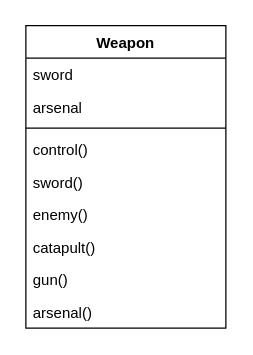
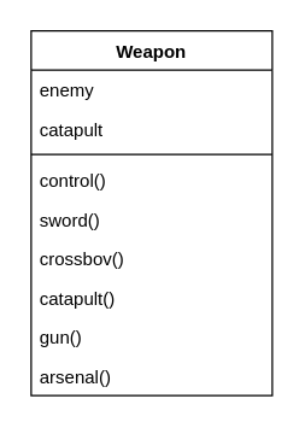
  <mxCell id="0" />
  <mxCell id="1" parent="0" />
  <mxCell id="2" value="Weapon" style="swimlane;fontStyle=1;align=center;verticalAlign=top;childLayout=stackLayout;horizontal=1;startSize=26;horizontalStack=0;resizeParent=1;resizeParentMax=0;resizeLast=0;collapsible=1;marginBottom=0;whiteSpace=wrap;html=1;" vertex="1" parent="1"><mxGeometry x="20" y="20" width="160" height="242" as="geometry" /></mxCell>
- <mxCell id="3" value="sword" style="text;strokeColor=none;fillColor=none;align=left;verticalAlign=top;spacingLeft=4;spacingRight=4;overflow=hidden;rotatable=0;points=[[0,0.5],[1,0.5]];portConstraint=eastwest;whiteSpace=wrap;html=1;" vertex="1" parent="2"><mxGeometry y="26" width="160" height="26" as="geometry" /></mxCell>
- <mxCell id="4" value="arsenal" style="text;strokeColor=none;fillColor=none;align=left;verticalAlign=top;spacingLeft=4;spacingRight=4;overflow=hidden;rotatable=0;points=[[0,0.5],[1,0.5]];portConstraint=eastwest;whiteSpace=wrap;html=1;" vertex="1" parent="2"><mxGeometry y="52" width="160" height="26" as="geometry" /></mxCell>
+ <mxCell id="3" value="enemy" style="text;strokeColor=none;fillColor=none;align=left;verticalAlign=top;spacingLeft=4;spacingRight=4;overflow=hidden;rotatable=0;points=[[0,0.5],[1,0.5]];portConstraint=eastwest;whiteSpace=wrap;html=1;" vertex="1" parent="2"><mxGeometry y="26" width="160" height="26" as="geometry" /></mxCell>
+ <mxCell id="4" value="catapult" style="text;strokeColor=none;fillColor=none;align=left;verticalAlign=top;spacingLeft=4;spacingRight=4;overflow=hidden;rotatable=0;points=[[0,0.5],[1,0.5]];portConstraint=eastwest;whiteSpace=wrap;html=1;" vertex="1" parent="2"><mxGeometry y="52" width="160" height="26" as="geometry" /></mxCell>
  <mxCell id="5" value="" style="line;strokeWidth=1;fillColor=none;align=left;verticalAlign=middle;spacingTop=-1;spacingLeft=3;spacingRight=3;rotatable=0;labelPosition=right;points=[];portConstraint=eastwest;strokeColor=inherit;" vertex="1" parent="2"><mxGeometry y="78" width="160" height="8" as="geometry" /></mxCell>
  <mxCell id="6" value="control()" style="text;strokeColor=none;fillColor=none;align=left;verticalAlign=top;spacingLeft=4;spacingRight=4;overflow=hidden;rotatable=0;points=[[0,0.5],[1,0.5]];portConstraint=eastwest;whiteSpace=wrap;html=1;" vertex="1" parent="2"><mxGeometry y="86" width="160" height="26" as="geometry" /></mxCell>
  <mxCell id="7" value="sword()" style="text;strokeColor=none;fillColor=none;align=left;verticalAlign=top;spacingLeft=4;spacingRight=4;overflow=hidden;rotatable=0;points=[[0,0.5],[1,0.5]];portConstraint=eastwest;whiteSpace=wrap;html=1;" vertex="1" parent="2"><mxGeometry y="112" width="160" height="26" as="geometry" /></mxCell>
- <mxCell id="8" value="enemy()" style="text;strokeColor=none;fillColor=none;align=left;verticalAlign=top;spacingLeft=4;spacingRight=4;overflow=hidden;rotatable=0;points=[[0,0.5],[1,0.5]];portConstraint=eastwest;whiteSpace=wrap;html=1;" vertex="1" parent="2"><mxGeometry y="138" width="160" height="26" as="geometry" /></mxCell>
+ <mxCell id="8" value="crossbov()" style="text;strokeColor=none;fillColor=none;align=left;verticalAlign=top;spacingLeft=4;spacingRight=4;overflow=hidden;rotatable=0;points=[[0,0.5],[1,0.5]];portConstraint=eastwest;whiteSpace=wrap;html=1;" vertex="1" parent="2"><mxGeometry y="138" width="160" height="26" as="geometry" /></mxCell>
  <mxCell id="9" value="catapult()" style="text;strokeColor=none;fillColor=none;align=left;verticalAlign=top;spacingLeft=4;spacingRight=4;overflow=hidden;rotatable=0;points=[[0,0.5],[1,0.5]];portConstraint=eastwest;whiteSpace=wrap;html=1;" vertex="1" parent="2"><mxGeometry y="164" width="160" height="26" as="geometry" /></mxCell>
  <mxCell id="10" value="gun()" style="text;strokeColor=none;fillColor=none;align=left;verticalAlign=top;spacingLeft=4;spacingRight=4;overflow=hidden;rotatable=0;points=[[0,0.5],[1,0.5]];portConstraint=eastwest;whiteSpace=wrap;html=1;" vertex="1" parent="2"><mxGeometry y="190" width="160" height="26" as="geometry" /></mxCell>
  <mxCell id="11" value="arsenal()" style="text;strokeColor=none;fillColor=none;align=left;verticalAlign=top;spacingLeft=4;spacingRight=4;overflow=hidden;rotatable=0;points=[[0,0.5],[1,0.5]];portConstraint=eastwest;whiteSpace=wrap;html=1;" vertex="1" parent="2"><mxGeometry y="216" width="160" height="26" as="geometry" /></mxCell>
